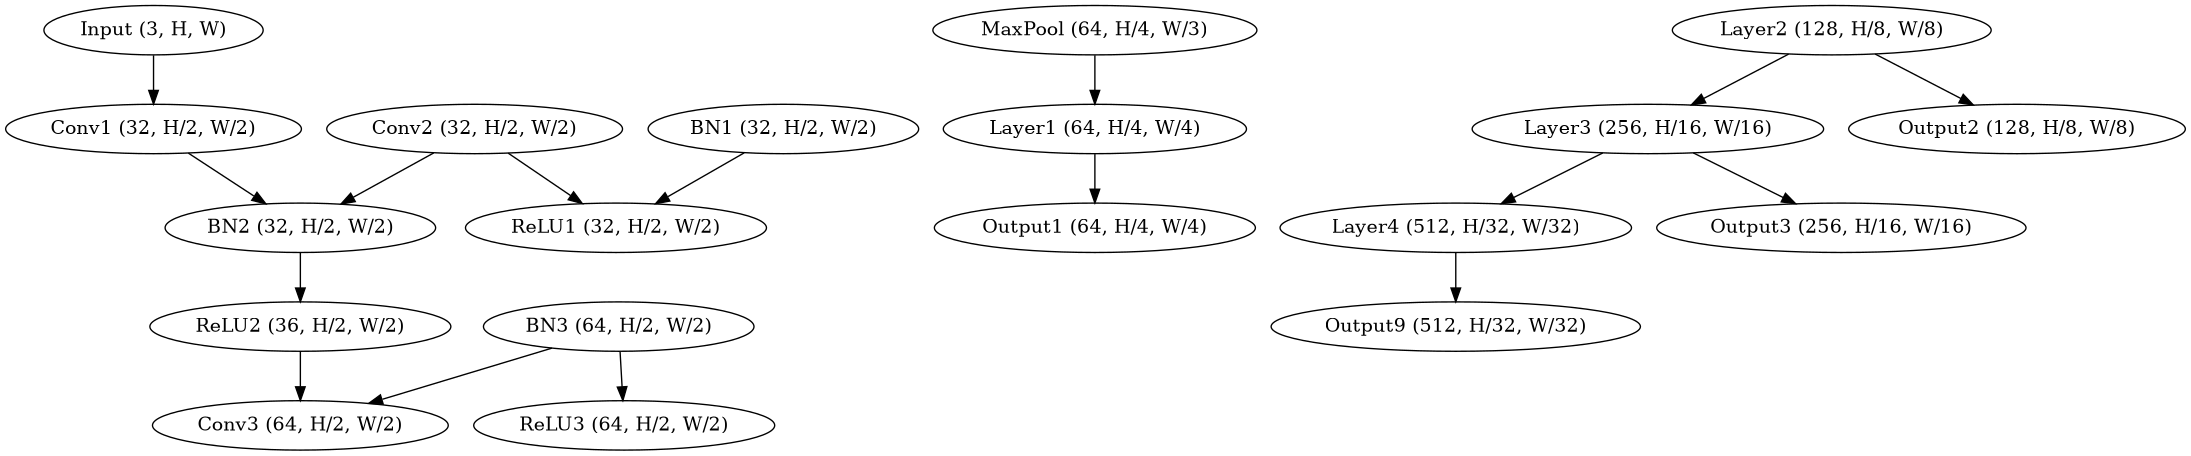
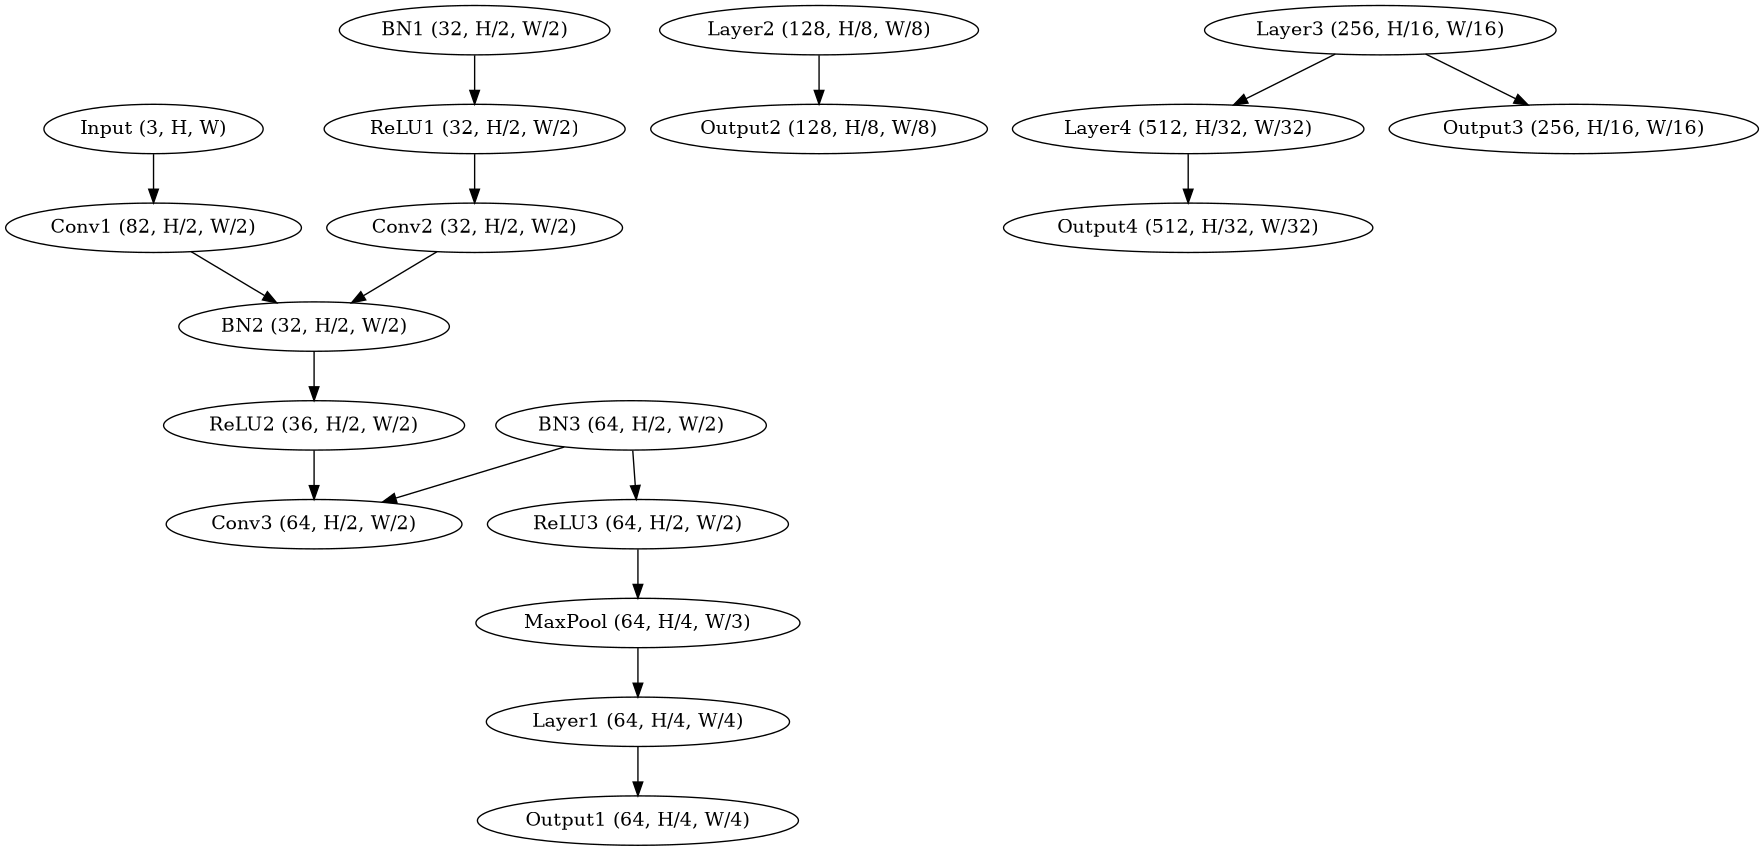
  digraph {
    n1 [label="Input (3, H, W)"]
-   n2 [label="Conv1 (32, H/2, W/2)"]
+   n2 [label="Conv1 (82, H/2, W/2)"]
    n3 [label="BN2 (32, H/2, W/2)"]
    n4 [label="BN1 (32, H/2, W/2)"]
    n5 [label="ReLU1 (32, H/2, W/2)"]
    n6 [label="Conv2 (32, H/2, W/2)"]
    n7 [label="ReLU2 (36, H/2, W/2)"]
    n8 [label="Conv3 (64, H/2, W/2)"]
    n9 [label="BN3 (64, H/2, W/2)"]
    n10 [label="ReLU3 (64, H/2, W/2)"]
    n11 [label="MaxPool (64, H/4, W/3)"]
    n12 [label="Layer1 (64, H/4, W/4)"]
    n13 [label="Output1 (64, H/4, W/4)"]
    n14 [label="Layer2 (128, H/8, W/8)"]
    n15 [label="Layer3 (256, H/16, W/16)"]
    n16 [label="Output2 (128, H/8, W/8)"]
    n17 [label="Layer4 (512, H/32, W/32)"]
    n18 [label="Output3 (256, H/16, W/16)"]
-   n19 [label="Output9 (512, H/32, W/32)"]
+   n19 [label="Output4 (512, H/32, W/32)"]
    n1 -> n2
    n2 -> n3
    n3 -> n7
    n4 -> n5
-   n6 -> n5
+   n5 -> n6
    n6 -> n3
    n7 -> n8
    n9 -> n8
    n9 -> n10
+   n10 -> n11
    n11 -> n12
    n12 -> n13
-   n14 -> n15
    n14 -> n16
    n15 -> n17
    n15 -> n18
    n17 -> n19
  }
